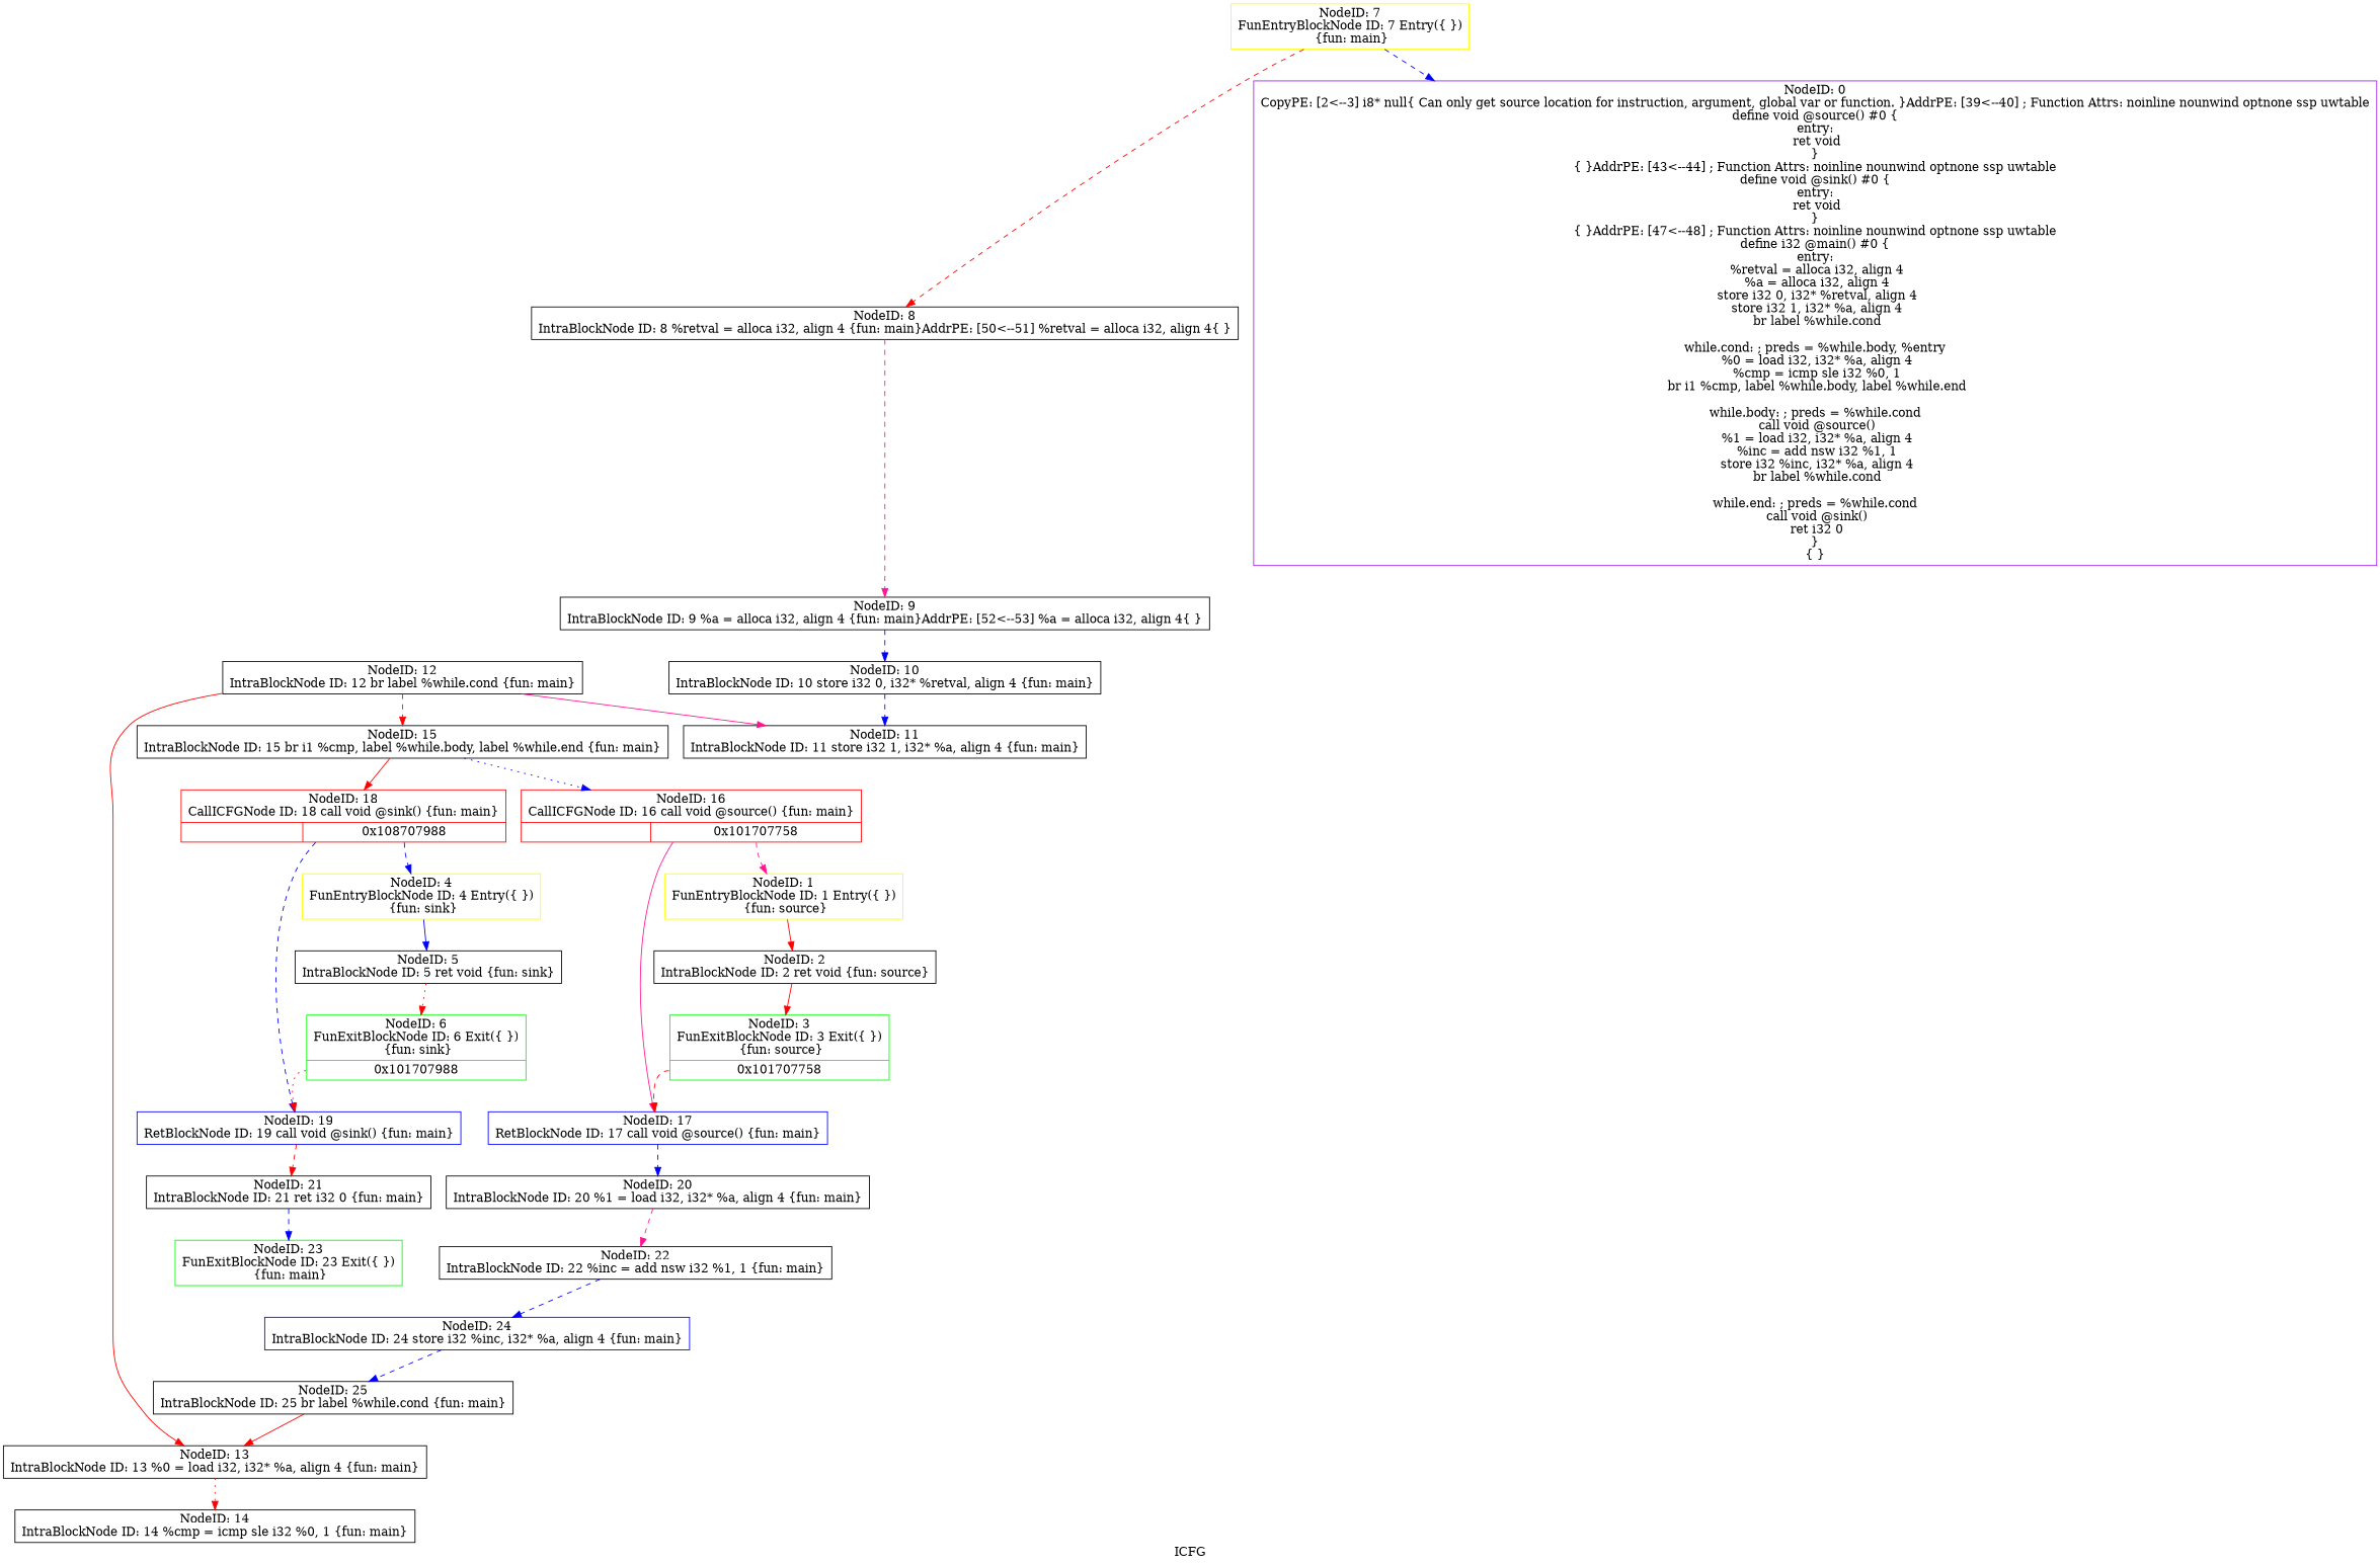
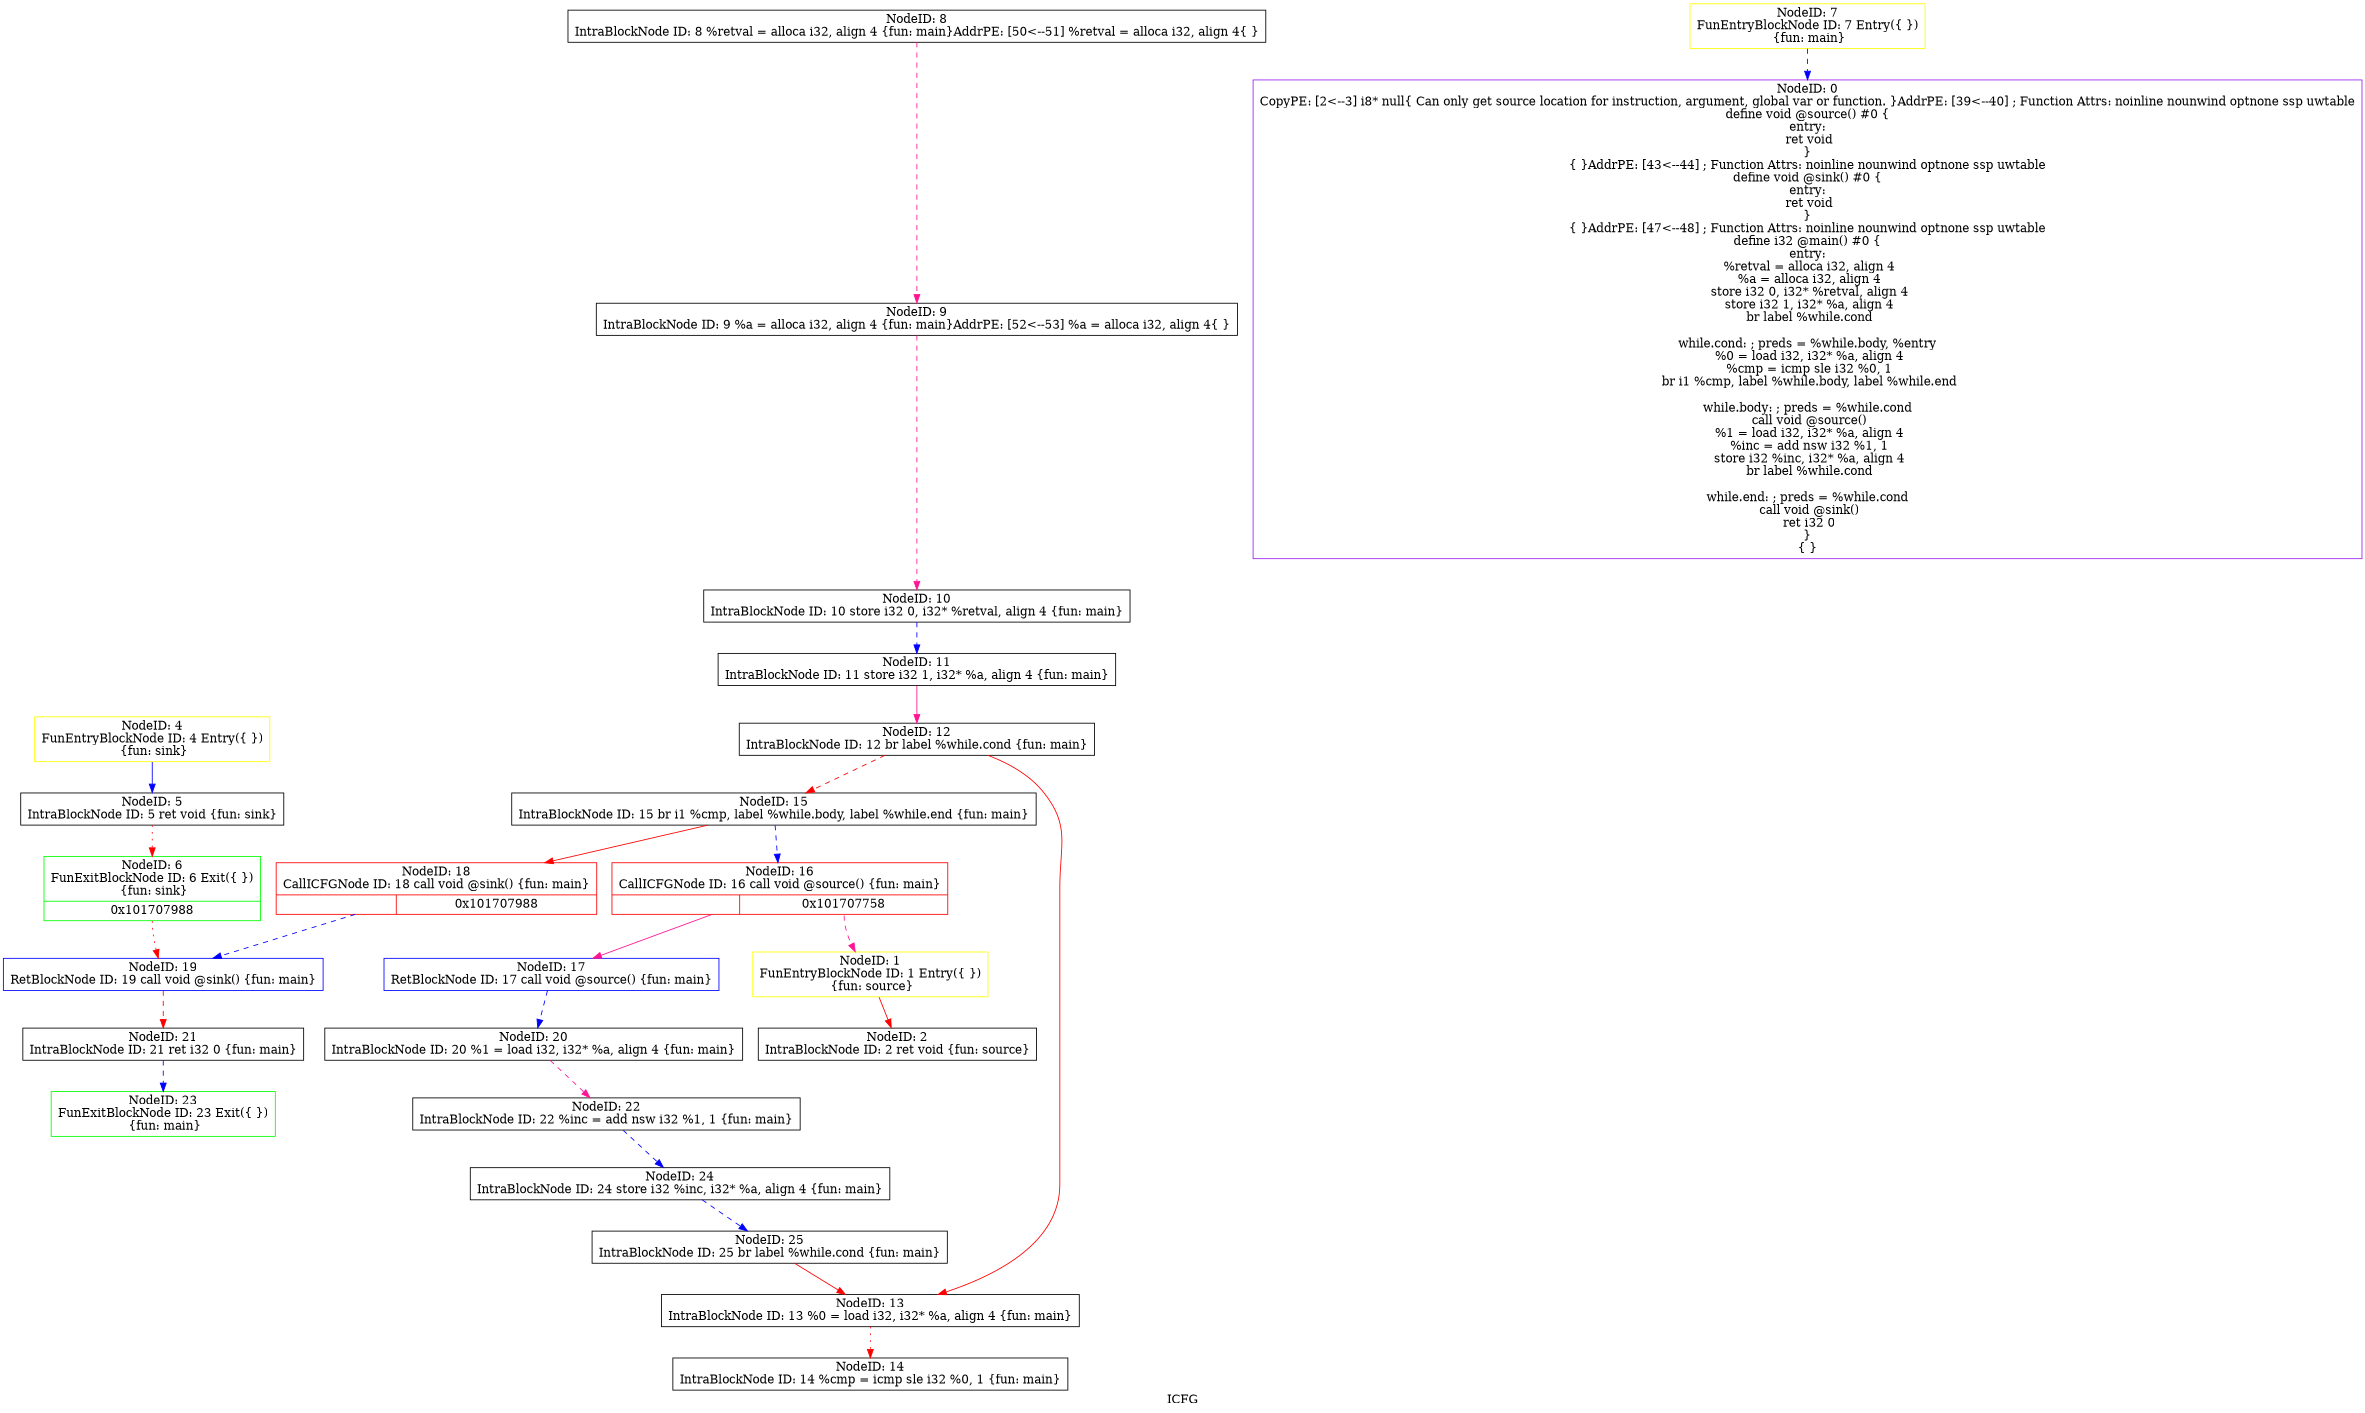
  digraph {
    label=ICFG
    node [color=black shape=record]
    edge [color=red style=dashed]
    n1 [label="{NodeID: 25\nIntraBlockNode ID: 25   br label %while.cond \{fun: main\}}"]
    n2 [label="{NodeID: 13\nIntraBlockNode ID: 13   %0 = load i32, i32* %a, align 4 \{fun: main\}}"]
    n3 [label="{NodeID: 14\nIntraBlockNode ID: 14   %cmp = icmp sle i32 %0, 1 \{fun: main\}}"]
-   n4 [color=blue label="{NodeID: 24\nIntraBlockNode ID: 24   store i32 %inc, i32* %a, align 4 \{fun: main\}}"]
+   n4 [label="{NodeID: 24\nIntraBlockNode ID: 24   store i32 %inc, i32* %a, align 4 \{fun: main\}}"]
    n5 [color=green label="{NodeID: 23\nFunExitBlockNode ID: 23 Exit(\{  \})\n \{fun: main\}}"]
    n6 [label="{NodeID: 22\nIntraBlockNode ID: 22   %inc = add nsw i32 %1, 1 \{fun: main\}}"]
    n7 [label="{NodeID: 21\nIntraBlockNode ID: 21   ret i32 0 \{fun: main\}}"]
    n8 [label="{NodeID: 20\nIntraBlockNode ID: 20   %1 = load i32, i32* %a, align 4 \{fun: main\}}"]
    n9 [color=blue label="{NodeID: 19\nRetBlockNode ID: 19   call void @sink() \{fun: main\}}"]
-   n10 [color=red label="{NodeID: 18\nCallICFGNode ID: 18   call void @sink() \{fun: main\}|{|<s1>0x108707988}}"]
+   n10 [color=red label="{NodeID: 18\nCallICFGNode ID: 18   call void @sink() \{fun: main\}|{|<s1>0x101707988}}"]
    n11 [color=yellow label="{NodeID: 4\nFunEntryBlockNode ID: 4 Entry(\{  \})\n \{fun: sink\}}"]
    n12 [label="{NodeID: 5\nIntraBlockNode ID: 5   ret void \{fun: sink\}}"]
    n13 [color=green label="{NodeID: 6\nFunExitBlockNode ID: 6 Exit(\{  \})\n \{fun: sink\}|{<s0>0x101707988}}"]
    n14 [color=blue label="{NodeID: 17\nRetBlockNode ID: 17   call void @source() \{fun: main\}}"]
    n15 [color=red label="{NodeID: 16\nCallICFGNode ID: 16   call void @source() \{fun: main\}|{|<s1>0x101707758}}"]
    n16 [color=yellow label="{NodeID: 1\nFunEntryBlockNode ID: 1 Entry(\{  \})\n \{fun: source\}}"]
    n17 [label="{NodeID: 2\nIntraBlockNode ID: 2   ret void \{fun: source\}}"]
-   n18 [color=green label="{NodeID: 3\nFunExitBlockNode ID: 3 Exit(\{  \})\n \{fun: source\}|{<s0>0x101707758}}"]
    n19 [label="{NodeID: 15\nIntraBlockNode ID: 15   br i1 %cmp, label %while.body, label %while.end \{fun: main\}}"]
    n20 [label="{NodeID: 12\nIntraBlockNode ID: 12   br label %while.cond \{fun: main\}}"]
    n21 [label="{NodeID: 11\nIntraBlockNode ID: 11   store i32 1, i32* %a, align 4 \{fun: main\}}"]
    n22 [label="{NodeID: 10\nIntraBlockNode ID: 10   store i32 0, i32* %retval, align 4 \{fun: main\}}"]
    n23 [label="{NodeID: 9\nIntraBlockNode ID: 9   %a = alloca i32, align 4 \{fun: main\}AddrPE: [52\<--53]    %a = alloca i32, align 4\{  \}}"]
    n24 [label="{NodeID: 8\nIntraBlockNode ID: 8   %retval = alloca i32, align 4 \{fun: main\}AddrPE: [50\<--51]    %retval = alloca i32, align 4\{  \}}"]
    n25 [color=yellow label="{NodeID: 7\nFunEntryBlockNode ID: 7 Entry(\{  \})\n \{fun: main\}}"]
    n26 [color=purple label="{NodeID: 0\nCopyPE: [2\<--3]  i8* null\{ Can only get source location for instruction, argument, global var or function. \}AddrPE: [39\<--40]  ; Function Attrs: noinline nounwind optnone ssp uwtable\ndefine void @source() #0 \{\nentry:\n  ret void\n\}\n\{  \}AddrPE: [43\<--44]  ; Function Attrs: noinline nounwind optnone ssp uwtable\ndefine void @sink() #0 \{\nentry:\n  ret void\n\}\n\{  \}AddrPE: [47\<--48]  ; Function Attrs: noinline nounwind optnone ssp uwtable\ndefine i32 @main() #0 \{\nentry:\n  %retval = alloca i32, align 4\n  %a = alloca i32, align 4\n  store i32 0, i32* %retval, align 4\n  store i32 1, i32* %a, align 4\n  br label %while.cond\n\nwhile.cond:                                       ; preds = %while.body, %entry\n  %0 = load i32, i32* %a, align 4\n  %cmp = icmp sle i32 %0, 1\n  br i1 %cmp, label %while.body, label %while.end\n\nwhile.body:                                       ; preds = %while.cond\n  call void @source()\n  %1 = load i32, i32* %a, align 4\n  %inc = add nsw i32 %1, 1\n  store i32 %inc, i32* %a, align 4\n  br label %while.cond\n\nwhile.end:                                        ; preds = %while.cond\n  call void @sink()\n  ret i32 0\n\}\n\{  \}}"]
    n1 -> n2 [style=solid]
    n2 -> n3 [style=dotted]
    n4 -> n1 [color=blue]
    n6 -> n4 [color=blue]
    n7 -> n5 [color=blue]
    n8 -> n6 [color=deeppink]
    n9 -> n7
    n10 -> n9 [color=blue]
-   n10 -> n11 [color=blue tailport=s1]
    n11 -> n12 [color=blue style=solid]
    n12 -> n13 [style=dotted]
    n13 -> n9 [style=dotted tailport=s0]
    n14 -> n8 [color=blue]
    n15 -> n14 [color=deeppink style=solid]
    n15 -> n16 [color=deeppink tailport=s1]
    n16 -> n17 [style=solid]
-   n17 -> n18 [style=solid]
-   n18 -> n14 [tailport=s0]
    n19 -> n10 [style=solid]
-   n19 -> n15 [color=blue style=dotted]
+   n19 -> n15 [color=blue]
    n20 -> n2 [style=solid]
    n20 -> n19
-   n20 -> n21 [color=deeppink style=solid]
+   n21 -> n20 [color=deeppink style=solid]
    n22 -> n21 [color=blue]
-   n23 -> n22 [color=blue]
+   n23 -> n22 [color=deeppink]
    n24 -> n23 [color=deeppink]
-   n25 -> n24
    n25 -> n26 [color=blue]
  }
